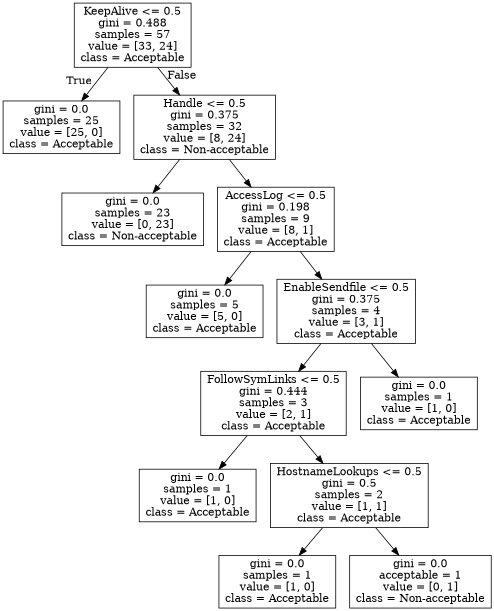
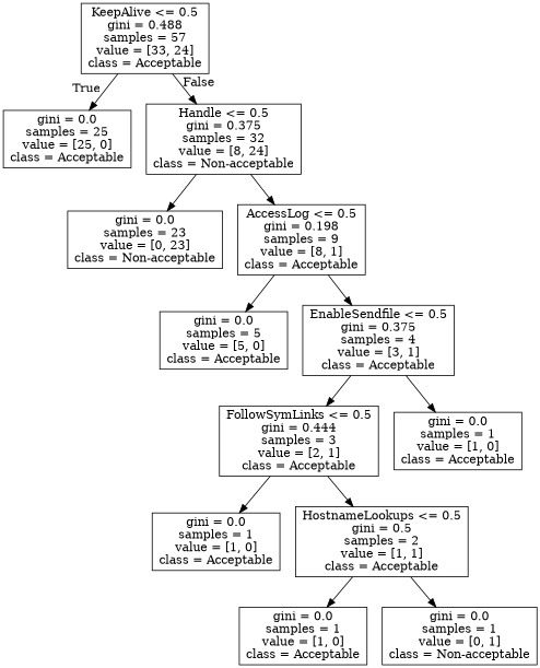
  digraph {
    node [shape=box]
    n1 [label="KeepAlive <= 0.5\ngini = 0.488\nsamples = 57\nvalue = [33, 24]\nclass = Acceptable"]
    n2 [label="gini = 0.0\nsamples = 25\nvalue = [25, 0]\nclass = Acceptable"]
    n3 [label="Handle <= 0.5\ngini = 0.375\nsamples = 32\nvalue = [8, 24]\nclass = Non-acceptable"]
    n4 [label="gini = 0.0\nsamples = 23\nvalue = [0, 23]\nclass = Non-acceptable"]
    n5 [label="AccessLog <= 0.5\ngini = 0.198\nsamples = 9\nvalue = [8, 1]\nclass = Acceptable"]
    n6 [label="gini = 0.0\nsamples = 5\nvalue = [5, 0]\nclass = Acceptable"]
    n7 [label="EnableSendfile <= 0.5\ngini = 0.375\nsamples = 4\nvalue = [3, 1]\nclass = Acceptable"]
    n8 [label="FollowSymLinks <= 0.5\ngini = 0.444\nsamples = 3\nvalue = [2, 1]\nclass = Acceptable"]
    n9 [label="gini = 0.0\nsamples = 1\nvalue = [1, 0]\nclass = Acceptable"]
    n10 [label="gini = 0.0\nsamples = 1\nvalue = [1, 0]\nclass = Acceptable"]
    n11 [label="HostnameLookups <= 0.5\ngini = 0.5\nsamples = 2\nvalue = [1, 1]\nclass = Acceptable"]
    n12 [label="gini = 0.0\nsamples = 1\nvalue = [1, 0]\nclass = Acceptable"]
-   n13 [label="gini = 0.0\nacceptable = 1\nvalue = [0, 1]\nclass = Non-acceptable"]
+   n13 [label="gini = 0.0\nsamples = 1\nvalue = [0, 1]\nclass = Non-acceptable"]
    n1 -> n2 [headlabel=True labelangle=45 labeldistance=2.5]
    n1 -> n3 [headlabel=False labelangle=-45 labeldistance=2.5]
    n3 -> n4
    n3 -> n5
    n5 -> n6
    n5 -> n7
    n7 -> n8
    n7 -> n9
    n8 -> n10
    n8 -> n11
    n11 -> n12
    n11 -> n13
  }
